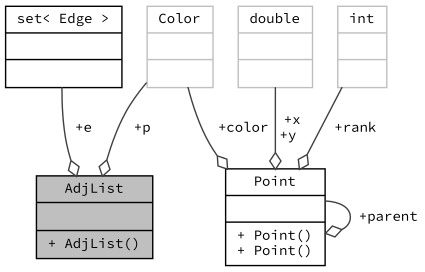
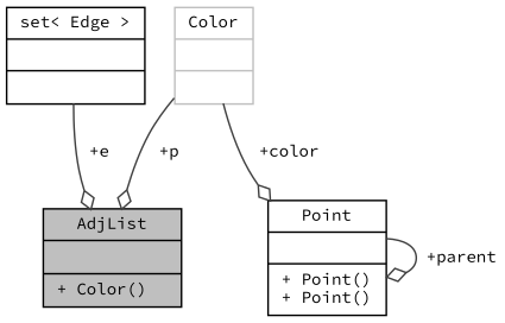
  digraph {
    fontname="Source Code Pro"
    node [color=black fontname="Source Code Pro" fontsize=10 shape=record]
    edge [arrowhead=odiamond color=grey25 fontname="Source Code Pro" fontsize=10 labelfontname=Helvetica labelfontsize=10 style=solid]
-   n1 [fillcolor=grey75 fontcolor=black height=0.2 label="{AdjList\n||+ AdjList()\l}" style=filled width=0.4]
+   n1 [fillcolor=grey75 fontcolor=black height=0.2 label="{AdjList\n||+ Color()\l}" style=filled width=0.4]
    n2 [height=0.2 label="{set\< Edge \>\n||}" width=0.4]
    n3 [height=0.2 label="{Point\n||+ Point()\l+ Point()\l}" width=0.4]
-   n4 [color=grey75 height=0.2 label="{double\n||}" width=0.4]
-   n5 [color=grey75 height=0.2 label="{int\n||}" width=0.4]
    n6 [color=grey75 height=0.2 label="{Color\n||}" width=0.4]
    n2 -> n1 [label=" +e"]
    n3 -> n3 [label=" +parent"]
-   n4 -> n3 [label=" +x\n+y"]
-   n5 -> n3 [label=" +rank"]
    n6 -> n1 [label=" +p"]
    n6 -> n3 [label=" +color"]
  }
